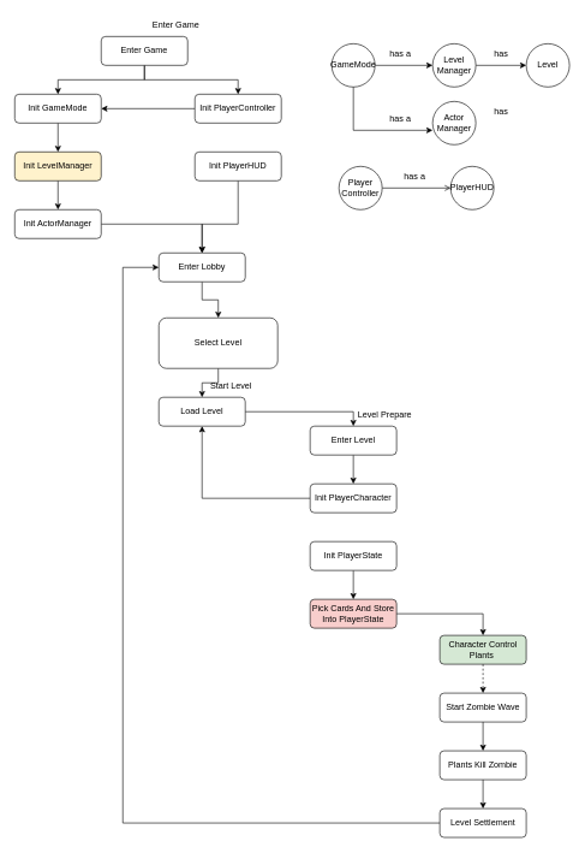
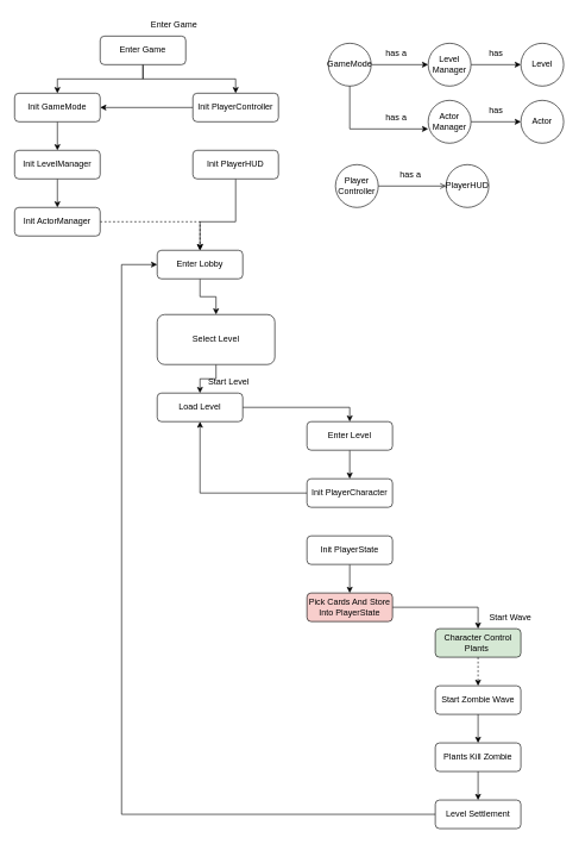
  <mxCell id="0" />
  <mxCell id="1" parent="0" />
  <mxCell id="2" style="edgeStyle=orthogonalEdgeStyle;rounded=0;orthogonalLoop=1;jettySize=auto;html=1;entryX=0.5;entryY=0;entryDx=0;entryDy=0;" edge="1" parent="1" source="3" target="47"><mxGeometry relative="1" as="geometry" /></mxCell>
- <mxCell id="3" value="Init LevelManager" style="rounded=1;whiteSpace=wrap;html=1;fontSize=12;glass=0;strokeWidth=1;shadow=0;fillColor=#fff2cc;" parent="1" vertex="1"><mxGeometry x="20" y="210" width="120" height="40" as="geometry" /></mxCell>
+ <mxCell id="3" value="Init LevelManager" style="rounded=1;whiteSpace=wrap;html=1;fontSize=12;glass=0;strokeWidth=1;shadow=0;" parent="1" vertex="1"><mxGeometry x="20" y="210" width="120" height="40" as="geometry" /></mxCell>
  <mxCell id="4" style="edgeStyle=orthogonalEdgeStyle;rounded=0;orthogonalLoop=1;jettySize=auto;html=1;entryX=0.5;entryY=0;entryDx=0;entryDy=0;" edge="1" parent="1" source="5" target="29"><mxGeometry relative="1" as="geometry" /></mxCell>
  <mxCell id="5" value="Init PlayerState" style="rounded=1;whiteSpace=wrap;html=1;fontSize=12;glass=0;strokeWidth=1;shadow=0;" vertex="1" parent="1"><mxGeometry x="429.97" y="750" width="120" height="40" as="geometry" /></mxCell>
  <mxCell id="6" style="edgeStyle=orthogonalEdgeStyle;rounded=0;orthogonalLoop=1;jettySize=auto;html=1;entryX=0;entryY=0.5;entryDx=0;entryDy=0;endArrow=open;" edge="1" parent="1" source="7" target="10"><mxGeometry relative="1" as="geometry" /></mxCell>
  <mxCell id="7" value="Player&lt;div&gt;Controller&lt;/div&gt;" style="ellipse;whiteSpace=wrap;html=1;aspect=fixed;" vertex="1" parent="1"><mxGeometry x="470" y="230" width="60" height="60" as="geometry" /></mxCell>
  <mxCell id="8" style="edgeStyle=orthogonalEdgeStyle;rounded=0;orthogonalLoop=1;jettySize=auto;html=1;" edge="1" parent="1" source="9" target="13"><mxGeometry relative="1" as="geometry" /></mxCell>
  <mxCell id="9" value="Init PlayerController" style="rounded=1;whiteSpace=wrap;html=1;fontSize=12;glass=0;strokeWidth=1;shadow=0;" vertex="1" parent="1"><mxGeometry x="270" y="130" width="120" height="40" as="geometry" /></mxCell>
  <mxCell id="10" value="Player&lt;span style=&quot;background-color: transparent; color: light-dark(rgb(0, 0, 0), rgb(255, 255, 255));&quot;&gt;HUD&lt;/span&gt;" style="ellipse;whiteSpace=wrap;html=1;aspect=fixed;" vertex="1" parent="1"><mxGeometry x="625" y="230" width="60" height="60" as="geometry" /></mxCell>
  <mxCell id="11" value="has a" style="text;html=1;align=center;verticalAlign=middle;resizable=0;points=[];autosize=1;strokeColor=none;fillColor=none;" vertex="1" parent="1"><mxGeometry x="550" y="230" width="50" height="30" as="geometry" /></mxCell>
  <mxCell id="12" style="edgeStyle=orthogonalEdgeStyle;rounded=0;orthogonalLoop=1;jettySize=auto;html=1;entryX=0.5;entryY=0;entryDx=0;entryDy=0;" edge="1" parent="1" source="13" target="3"><mxGeometry relative="1" as="geometry" /></mxCell>
  <mxCell id="13" value="Init GameMode" style="rounded=1;whiteSpace=wrap;html=1;fontSize=12;glass=0;strokeWidth=1;shadow=0;" vertex="1" parent="1"><mxGeometry x="20" y="130" width="120" height="40" as="geometry" /></mxCell>
  <mxCell id="14" style="edgeStyle=orthogonalEdgeStyle;rounded=0;orthogonalLoop=1;jettySize=auto;html=1;entryX=0;entryY=0.5;entryDx=0;entryDy=0;" edge="1" parent="1" source="15" target="17"><mxGeometry relative="1" as="geometry" /></mxCell>
  <mxCell id="15" value="GameMode" style="ellipse;whiteSpace=wrap;html=1;aspect=fixed;" vertex="1" parent="1"><mxGeometry x="460" y="60" width="60" height="60" as="geometry" /></mxCell>
  <mxCell id="16" style="edgeStyle=orthogonalEdgeStyle;rounded=0;orthogonalLoop=1;jettySize=auto;html=1;entryX=0;entryY=0.5;entryDx=0;entryDy=0;" edge="1" parent="1" source="17" target="18"><mxGeometry relative="1" as="geometry" /></mxCell>
  <mxCell id="17" value="Level&lt;div&gt;Manager&lt;/div&gt;" style="ellipse;whiteSpace=wrap;html=1;aspect=fixed;" vertex="1" parent="1"><mxGeometry x="600" y="60" width="60" height="60" as="geometry" /></mxCell>
  <mxCell id="18" value="Level" style="ellipse;whiteSpace=wrap;html=1;aspect=fixed;" vertex="1" parent="1"><mxGeometry x="730" y="60" width="60" height="60" as="geometry" /></mxCell>
  <mxCell id="19" style="edgeStyle=orthogonalEdgeStyle;rounded=0;orthogonalLoop=1;jettySize=auto;html=1;" edge="1" parent="1" source="20" target="43"><mxGeometry relative="1" as="geometry" /></mxCell>
  <mxCell id="20" value="Init PlayerCharacter" style="rounded=1;whiteSpace=wrap;html=1;fontSize=12;glass=0;strokeWidth=1;shadow=0;" vertex="1" parent="1"><mxGeometry x="429.97" y="670" width="120" height="40" as="geometry" /></mxCell>
  <mxCell id="21" style="edgeStyle=orthogonalEdgeStyle;rounded=0;orthogonalLoop=1;jettySize=auto;html=1;entryX=0.5;entryY=0;entryDx=0;entryDy=0;" edge="1" parent="1" source="23" target="13"><mxGeometry relative="1" as="geometry" /></mxCell>
  <mxCell id="22" style="edgeStyle=orthogonalEdgeStyle;rounded=0;orthogonalLoop=1;jettySize=auto;html=1;entryX=0.5;entryY=0;entryDx=0;entryDy=0;exitX=0.5;exitY=1;exitDx=0;exitDy=0;" edge="1" parent="1" source="23" target="9"><mxGeometry relative="1" as="geometry" /></mxCell>
  <mxCell id="23" value="Enter Game" style="rounded=1;whiteSpace=wrap;html=1;fontSize=12;glass=0;strokeWidth=1;shadow=0;" vertex="1" parent="1"><mxGeometry x="140" y="50" width="120" height="40" as="geometry" /></mxCell>
  <mxCell id="24" style="edgeStyle=orthogonalEdgeStyle;rounded=0;orthogonalLoop=1;jettySize=auto;html=1;entryX=0.5;entryY=0;entryDx=0;entryDy=0;" edge="1" parent="1" source="25" target="20"><mxGeometry relative="1" as="geometry" /></mxCell>
  <mxCell id="25" value="Enter Level" style="rounded=1;whiteSpace=wrap;html=1;fontSize=12;glass=0;strokeWidth=1;shadow=0;" vertex="1" parent="1"><mxGeometry x="429.97" y="590" width="120" height="40" as="geometry" /></mxCell>
  <mxCell id="26" value="has a" style="text;html=1;align=center;verticalAlign=middle;resizable=0;points=[];autosize=1;strokeColor=none;fillColor=none;" vertex="1" parent="1"><mxGeometry x="530" y="60" width="50" height="30" as="geometry" /></mxCell>
  <mxCell id="27" value="has" style="text;html=1;align=center;verticalAlign=middle;resizable=0;points=[];autosize=1;strokeColor=none;fillColor=none;" vertex="1" parent="1"><mxGeometry x="675" y="60" width="40" height="30" as="geometry" /></mxCell>
  <mxCell id="28" style="edgeStyle=orthogonalEdgeStyle;rounded=0;orthogonalLoop=1;jettySize=auto;html=1;entryX=0.5;entryY=0;entryDx=0;entryDy=0;" edge="1" parent="1" source="29" target="35"><mxGeometry relative="1" as="geometry" /></mxCell>
  <mxCell id="29" value="Pick Cards And Store Into PlayerState" style="rounded=1;whiteSpace=wrap;html=1;fontSize=12;glass=0;strokeWidth=1;shadow=0;fillColor=#f8cecc;" vertex="1" parent="1"><mxGeometry x="429.97" y="830" width="120" height="40" as="geometry" /></mxCell>
  <mxCell id="30" value="Enter Game&amp;nbsp;" style="text;html=1;align=center;verticalAlign=middle;resizable=0;points=[];autosize=1;strokeColor=none;fillColor=none;" vertex="1" parent="1"><mxGeometry x="200" y="20" width="90" height="30" as="geometry" /></mxCell>
- <mxCell id="31" value="Level Prepare&amp;nbsp;" style="text;html=1;align=center;verticalAlign=middle;resizable=0;points=[];autosize=1;strokeColor=none;fillColor=none;" vertex="1" parent="1"><mxGeometry x="484.97" y="560" width="100" height="30" as="geometry" /></mxCell>
  <mxCell id="32" style="edgeStyle=orthogonalEdgeStyle;rounded=0;orthogonalLoop=1;jettySize=auto;html=1;entryX=0.5;entryY=0;entryDx=0;entryDy=0;" edge="1" parent="1" source="33" target="37"><mxGeometry relative="1" as="geometry" /></mxCell>
  <mxCell id="33" value="Start Zombie Wave" style="rounded=1;whiteSpace=wrap;html=1;fontSize=12;glass=0;strokeWidth=1;shadow=0;" vertex="1" parent="1"><mxGeometry x="609.97" y="960" width="120" height="40" as="geometry" /></mxCell>
  <mxCell id="34" style="edgeStyle=orthogonalEdgeStyle;rounded=0;orthogonalLoop=1;jettySize=auto;html=1;entryX=0.5;entryY=0;entryDx=0;entryDy=0;dashed=1;" edge="1" parent="1" source="35" target="33"><mxGeometry relative="1" as="geometry" /></mxCell>
  <mxCell id="35" value="Character Control Plants&amp;nbsp;" style="rounded=1;whiteSpace=wrap;html=1;fontSize=12;glass=0;strokeWidth=1;shadow=0;fillColor=#d5e8d4;" vertex="1" parent="1"><mxGeometry x="609.97" y="880" width="120" height="40" as="geometry" /></mxCell>
  <mxCell id="36" style="edgeStyle=orthogonalEdgeStyle;rounded=0;orthogonalLoop=1;jettySize=auto;html=1;entryX=0.5;entryY=0;entryDx=0;entryDy=0;" edge="1" parent="1" source="37" target="40"><mxGeometry relative="1" as="geometry" /></mxCell>
  <mxCell id="37" value="Plants Kill Zombie" style="rounded=1;whiteSpace=wrap;html=1;fontSize=12;glass=0;strokeWidth=1;shadow=0;" vertex="1" parent="1"><mxGeometry x="609.97" y="1040" width="120" height="40" as="geometry" /></mxCell>
+ <mxCell id="38" value="Start Wave" style="text;html=1;align=center;verticalAlign=middle;resizable=0;points=[];autosize=1;strokeColor=none;fillColor=none;" vertex="1" parent="1"><mxGeometry x="674.97" y="850" width="80" height="30" as="geometry" /></mxCell>
  <mxCell id="39" style="edgeStyle=orthogonalEdgeStyle;rounded=0;orthogonalLoop=1;jettySize=auto;html=1;entryX=0;entryY=0.5;entryDx=0;entryDy=0;" edge="1" parent="1" source="40" target="49"><mxGeometry relative="1" as="geometry"><Array as="points"><mxPoint x="170" y="1140" /><mxPoint x="170" y="370" /></Array></mxGeometry></mxCell>
  <mxCell id="40" value="Level Settlement" style="rounded=1;whiteSpace=wrap;html=1;fontSize=12;glass=0;strokeWidth=1;shadow=0;" vertex="1" parent="1"><mxGeometry x="609.97" y="1120" width="120" height="40" as="geometry" /></mxCell>
  <mxCell id="41" value="Start Level" style="text;html=1;align=center;verticalAlign=middle;resizable=0;points=[];autosize=1;strokeColor=none;fillColor=none;" vertex="1" parent="1"><mxGeometry x="279.97" y="520" width="80" height="30" as="geometry" /></mxCell>
  <mxCell id="42" style="edgeStyle=orthogonalEdgeStyle;rounded=0;orthogonalLoop=1;jettySize=auto;html=1;entryX=0.5;entryY=0;entryDx=0;entryDy=0;" edge="1" parent="1" source="43" target="25"><mxGeometry relative="1" as="geometry" /></mxCell>
  <mxCell id="43" value="Load Level" style="rounded=1;whiteSpace=wrap;html=1;fontSize=12;glass=0;strokeWidth=1;shadow=0;" vertex="1" parent="1"><mxGeometry x="219.97" y="550" width="120" height="40" as="geometry" /></mxCell>
  <mxCell id="44" style="edgeStyle=orthogonalEdgeStyle;rounded=0;orthogonalLoop=1;jettySize=auto;html=1;entryX=0.5;entryY=0;entryDx=0;entryDy=0;" edge="1" parent="1" source="45" target="49"><mxGeometry relative="1" as="geometry"><Array as="points"><mxPoint x="330" y="310" /><mxPoint x="280" y="310" /></Array></mxGeometry></mxCell>
  <mxCell id="45" value="Init PlayerHUD" style="rounded=1;whiteSpace=wrap;html=1;fontSize=12;glass=0;strokeWidth=1;shadow=0;" vertex="1" parent="1"><mxGeometry x="270" y="210" width="120" height="40" as="geometry" /></mxCell>
- <mxCell id="46" style="edgeStyle=orthogonalEdgeStyle;rounded=0;orthogonalLoop=1;jettySize=auto;html=1;entryX=0.5;entryY=0;entryDx=0;entryDy=0;" edge="1" parent="1" source="47" target="49"><mxGeometry relative="1" as="geometry" /></mxCell>
+ <mxCell id="46" style="edgeStyle=orthogonalEdgeStyle;rounded=0;orthogonalLoop=1;jettySize=auto;html=1;entryX=0.5;entryY=0;entryDx=0;entryDy=0;dashed=1;" edge="1" parent="1" source="47" target="49"><mxGeometry relative="1" as="geometry" /></mxCell>
  <mxCell id="47" value="Init ActorManager" style="rounded=1;whiteSpace=wrap;html=1;fontSize=12;glass=0;strokeWidth=1;shadow=0;" vertex="1" parent="1"><mxGeometry x="20" y="290" width="120" height="40" as="geometry" /></mxCell>
  <mxCell id="48" style="edgeStyle=orthogonalEdgeStyle;rounded=0;orthogonalLoop=1;jettySize=auto;html=1;entryX=0.5;entryY=0;entryDx=0;entryDy=0;" edge="1" parent="1" source="49" target="57"><mxGeometry relative="1" as="geometry" /></mxCell>
  <mxCell id="49" value="Enter Lobby" style="rounded=1;whiteSpace=wrap;html=1;fontSize=12;glass=0;strokeWidth=1;shadow=0;" vertex="1" parent="1"><mxGeometry x="220" y="350" width="120" height="40" as="geometry" /></mxCell>
+ <mxCell id="50" style="edgeStyle=orthogonalEdgeStyle;rounded=0;orthogonalLoop=1;jettySize=auto;html=1;entryX=0;entryY=0.5;entryDx=0;entryDy=0;" edge="1" parent="1" source="51" target="52"><mxGeometry relative="1" as="geometry" /></mxCell>
  <mxCell id="51" value="Actor&lt;br&gt;&lt;div&gt;Manager&lt;/div&gt;" style="ellipse;whiteSpace=wrap;html=1;aspect=fixed;" vertex="1" parent="1"><mxGeometry x="600" y="140" width="60" height="60" as="geometry" /></mxCell>
+ <mxCell id="52" value="Actor" style="ellipse;whiteSpace=wrap;html=1;aspect=fixed;" vertex="1" parent="1"><mxGeometry x="730" y="140" width="60" height="60" as="geometry" /></mxCell>
  <mxCell id="53" value="has" style="text;html=1;align=center;verticalAlign=middle;resizable=0;points=[];autosize=1;strokeColor=none;fillColor=none;" vertex="1" parent="1"><mxGeometry x="675" y="140" width="40" height="30" as="geometry" /></mxCell>
  <mxCell id="54" style="edgeStyle=orthogonalEdgeStyle;rounded=0;orthogonalLoop=1;jettySize=auto;html=1;entryX=0;entryY=0.667;entryDx=0;entryDy=0;entryPerimeter=0;" edge="1" parent="1" source="15" target="51"><mxGeometry relative="1" as="geometry"><Array as="points"><mxPoint x="490" y="180" /></Array></mxGeometry></mxCell>
  <mxCell id="55" value="has a" style="text;html=1;align=center;verticalAlign=middle;resizable=0;points=[];autosize=1;strokeColor=none;fillColor=none;" vertex="1" parent="1"><mxGeometry x="530" y="150" width="50" height="30" as="geometry" /></mxCell>
  <mxCell id="56" style="edgeStyle=orthogonalEdgeStyle;rounded=0;orthogonalLoop=1;jettySize=auto;html=1;entryX=0.5;entryY=0;entryDx=0;entryDy=0;" edge="1" parent="1" source="57" target="43"><mxGeometry relative="1" as="geometry" /></mxCell>
  <mxCell id="57" value="Select Level" style="rounded=1;whiteSpace=wrap;html=1;fontSize=12;glass=0;strokeWidth=1;shadow=0;" vertex="1" parent="1"><mxGeometry x="219.97" y="440" width="165" height="70" as="geometry" /></mxCell>
